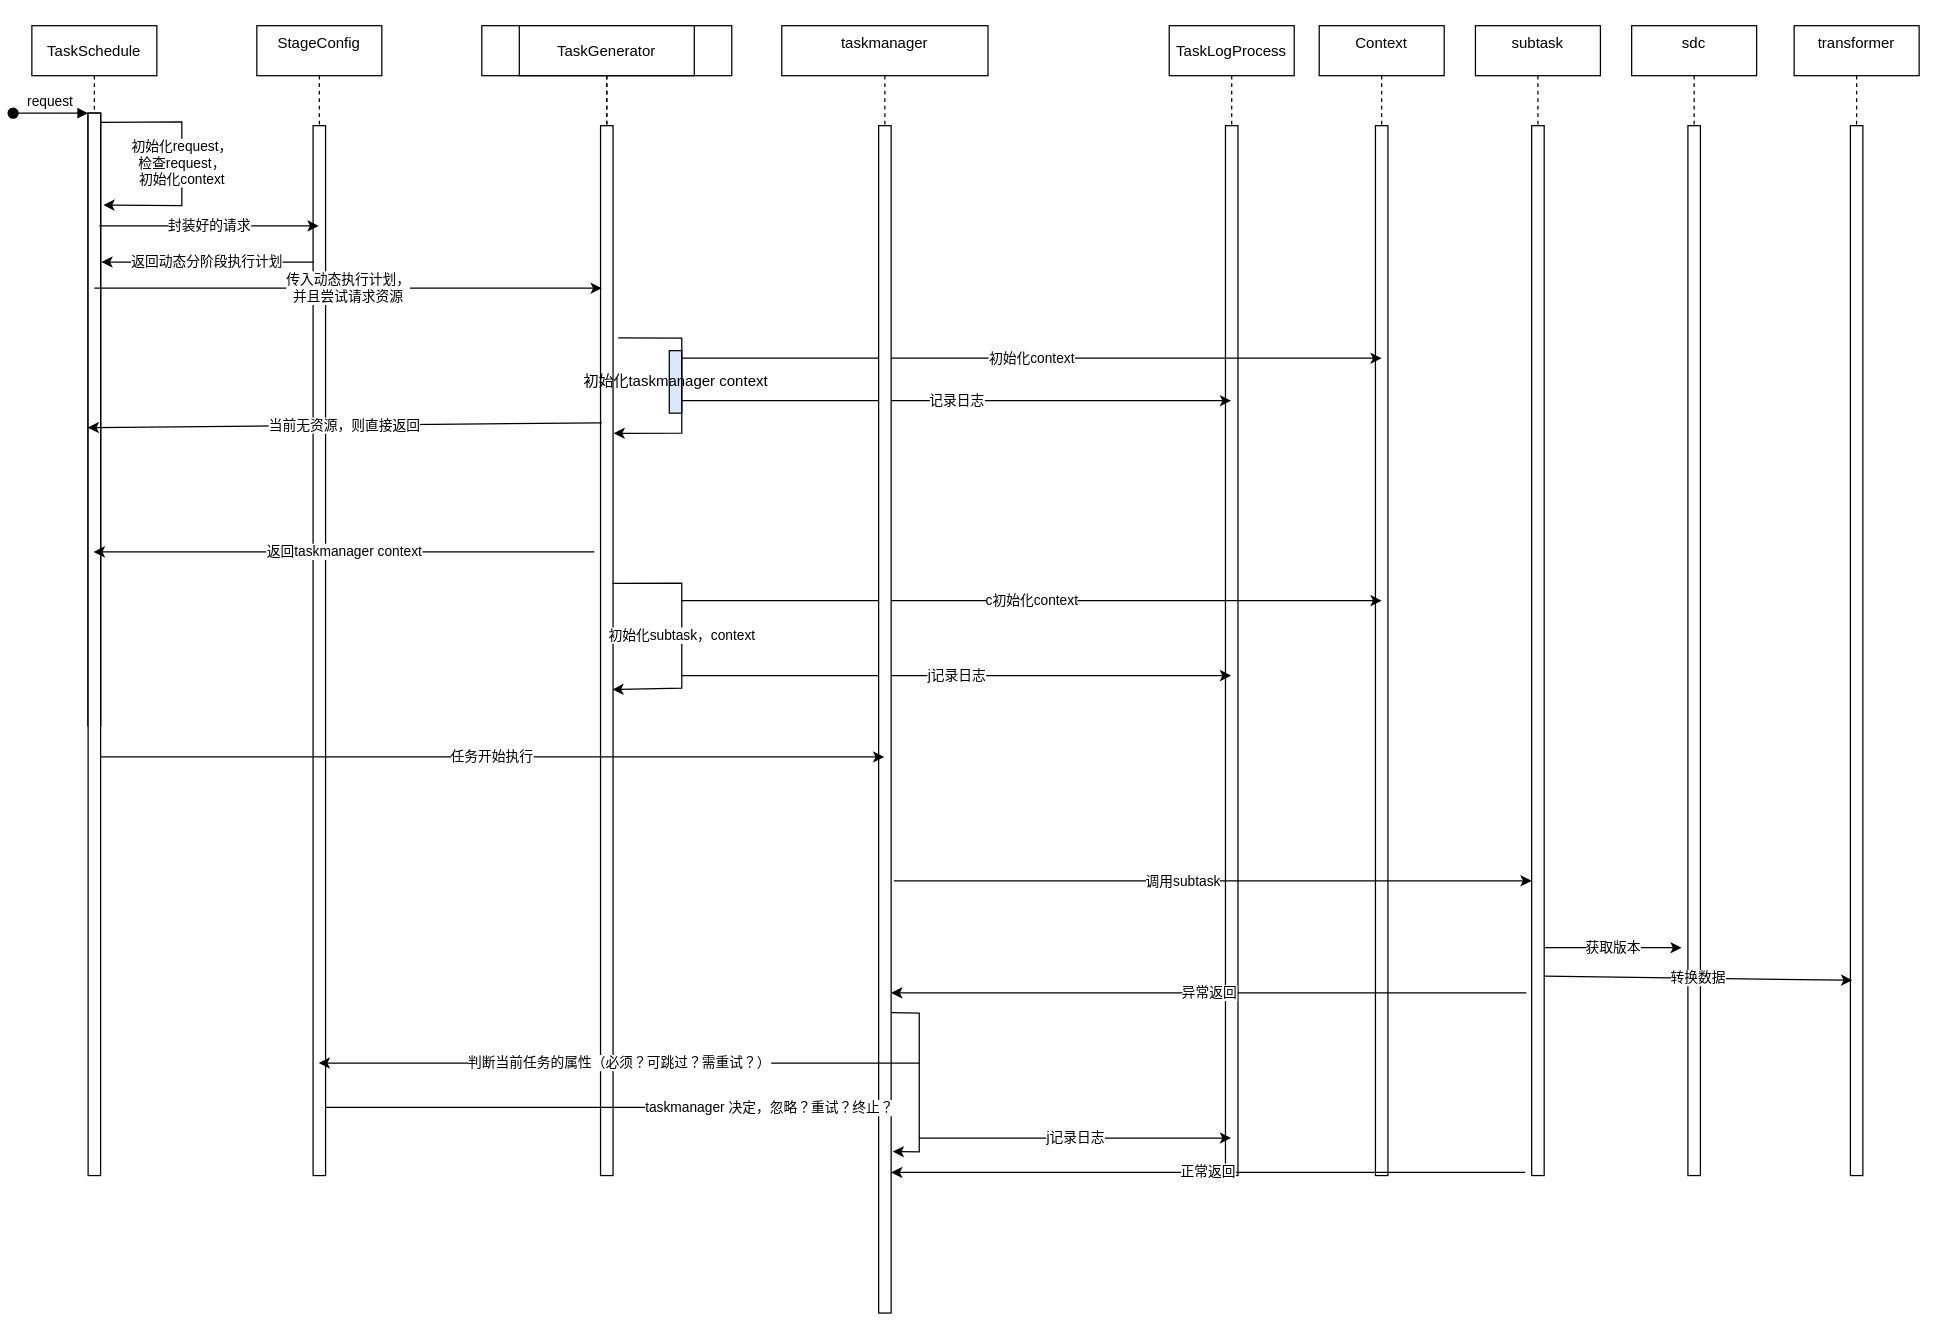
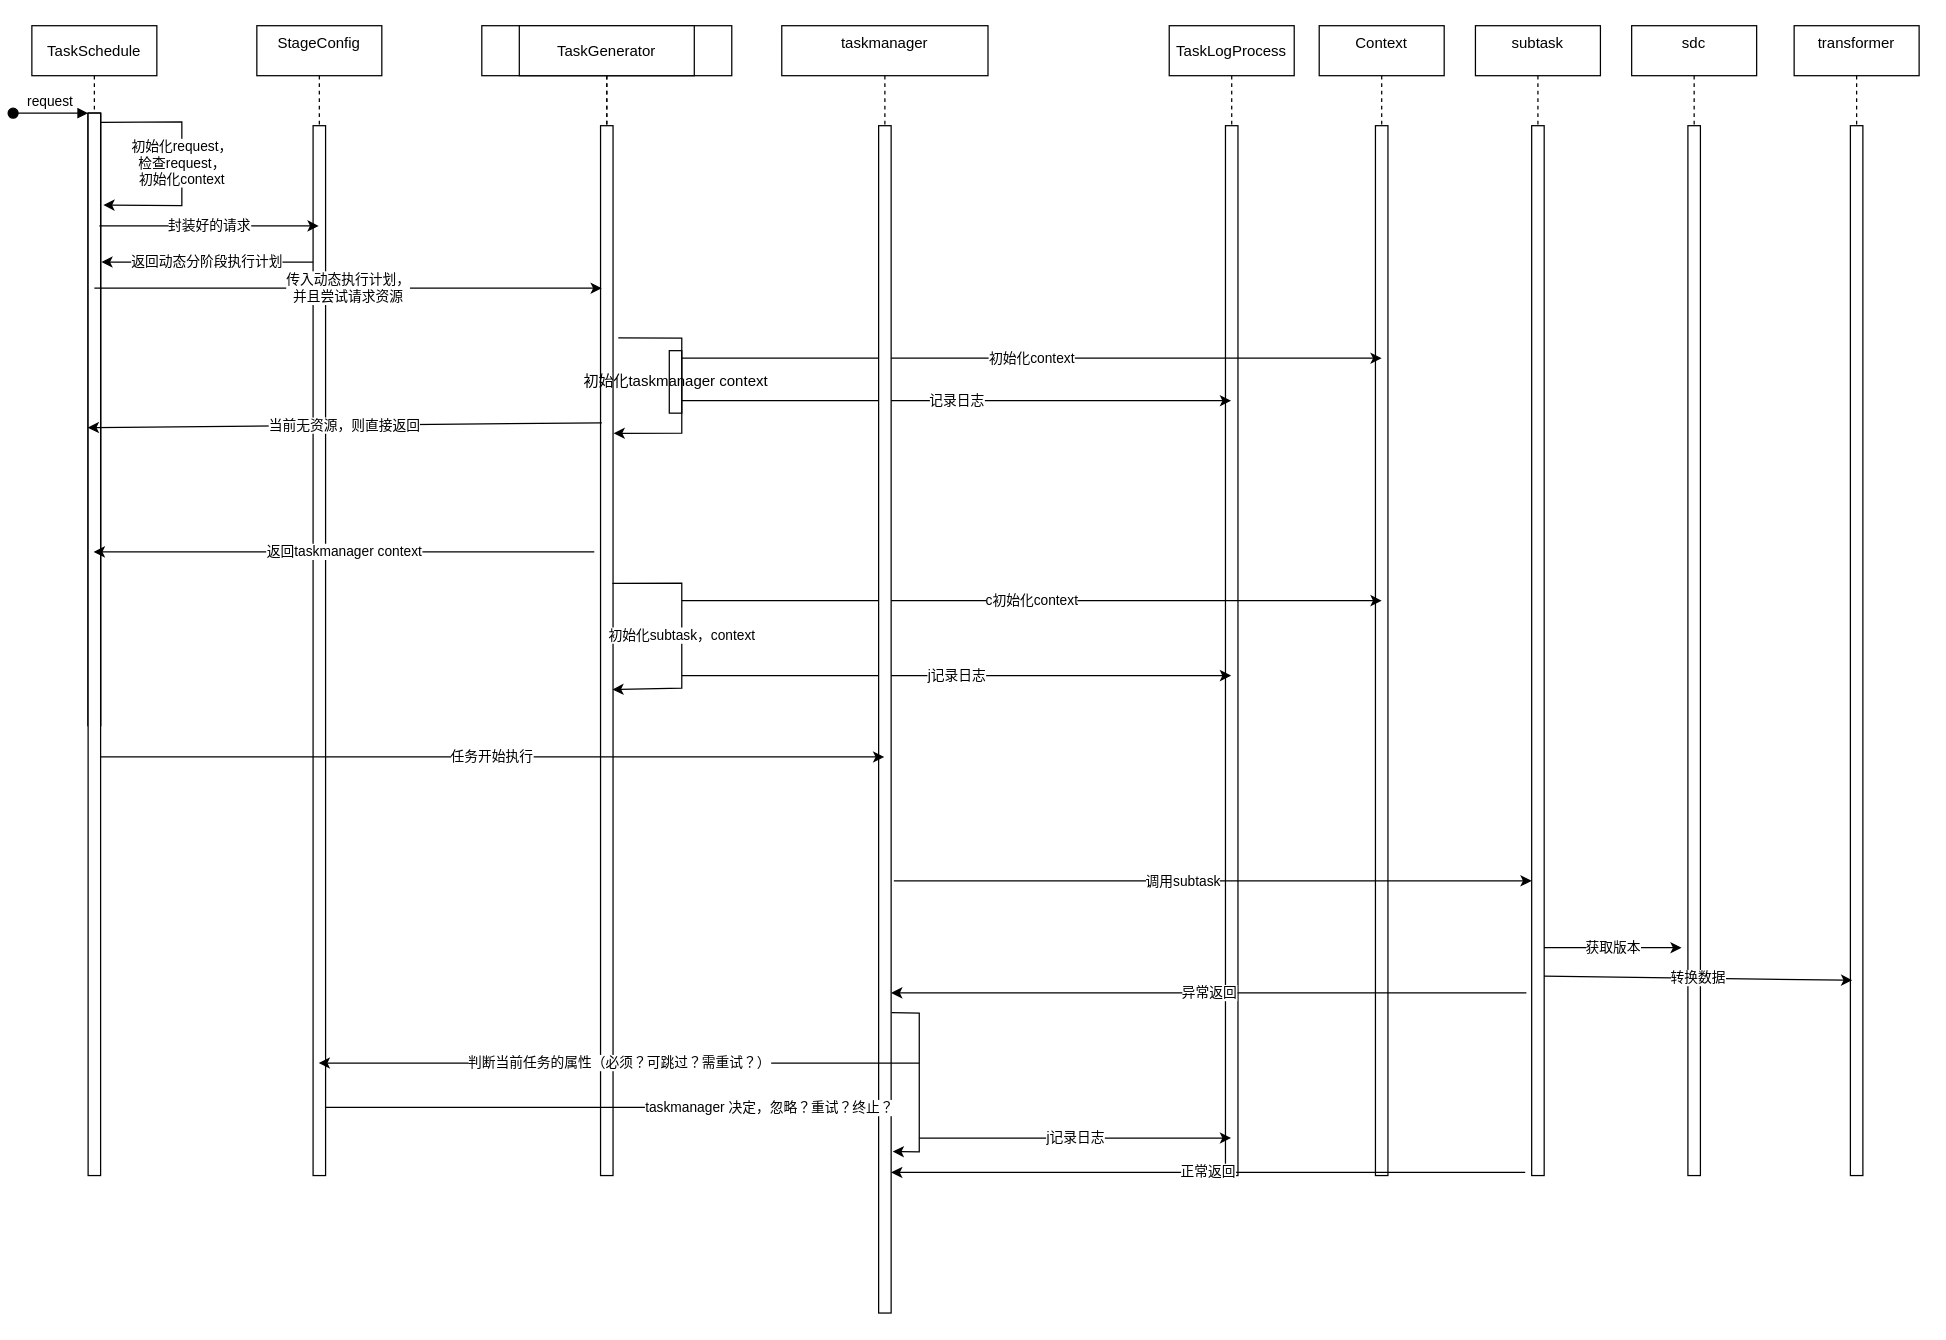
  <mxCell id="0" />
  <mxCell id="1" parent="0" />
  <mxCell id="2" value="TaskSchedule" style="shape=umlLifeline;perimeter=lifelinePerimeter;container=1;collapsible=0;recursiveResize=0;rounded=0;shadow=0;strokeWidth=1;" parent="1" vertex="1"><mxGeometry x="20" y="20" width="100" height="560" as="geometry" /></mxCell>
  <mxCell id="3" value="" style="points=[];perimeter=orthogonalPerimeter;rounded=0;shadow=0;strokeWidth=1;" parent="2" vertex="1"><mxGeometry x="45" y="70" width="10" height="490" as="geometry" /></mxCell>
  <mxCell id="4" value="request" style="verticalAlign=bottom;startArrow=oval;endArrow=block;startSize=8;shadow=0;strokeWidth=1;" parent="2" target="3" edge="1"><mxGeometry relative="1" as="geometry"><mxPoint x="-15" y="70" as="sourcePoint" /></mxGeometry></mxCell>
  <mxCell id="5" value="初始化request，&lt;br&gt;检查request，&lt;br&gt;初始化context" style="endArrow=classic;html=1;rounded=0;exitX=0.98;exitY=0.015;exitDx=0;exitDy=0;exitPerimeter=0;entryX=1.22;entryY=0.15;entryDx=0;entryDy=0;entryPerimeter=0;" edge="1" parent="2" source="3" target="3"><mxGeometry width="50" height="50" relative="1" as="geometry"><mxPoint x="230" y="290" as="sourcePoint" /><mxPoint x="280" y="240" as="targetPoint" /><Array as="points"><mxPoint x="120" y="77" /><mxPoint x="120" y="144" /></Array></mxGeometry></mxCell>
  <mxCell id="6" value="StageConfig&#10;" style="shape=umlLifeline;perimeter=lifelinePerimeter;container=1;collapsible=0;recursiveResize=0;rounded=0;shadow=0;strokeWidth=1;" parent="1" vertex="1"><mxGeometry x="200" y="20" width="100" height="920" as="geometry" /></mxCell>
  <mxCell id="7" value="" style="points=[];perimeter=orthogonalPerimeter;rounded=0;shadow=0;strokeWidth=1;" parent="6" vertex="1"><mxGeometry x="45" y="80" width="10" height="840" as="geometry" /></mxCell>
  <mxCell id="8" value="TaskGenerator" style="shape=umlLifeline;perimeter=lifelinePerimeter;container=1;collapsible=0;recursiveResize=0;rounded=0;shadow=0;strokeWidth=1;" vertex="1" parent="1"><mxGeometry x="380" y="20" width="200" height="920" as="geometry" /></mxCell>
  <mxCell id="9" value="" style="points=[];perimeter=orthogonalPerimeter;rounded=0;shadow=0;strokeWidth=1;" vertex="1" parent="8"><mxGeometry x="-315" y="70" width="10" height="490" as="geometry" /></mxCell>
  <mxCell id="10" value="TaskGenerator" style="shape=umlLifeline;perimeter=lifelinePerimeter;container=1;collapsible=0;recursiveResize=0;rounded=0;shadow=0;strokeWidth=1;" vertex="1" parent="8"><mxGeometry x="30" width="140" height="920" as="geometry" /></mxCell>
  <mxCell id="11" value="" style="points=[];perimeter=orthogonalPerimeter;rounded=0;shadow=0;strokeWidth=1;" vertex="1" parent="10"><mxGeometry x="65" y="80" width="10" height="840" as="geometry" /></mxCell>
- <mxCell id="12" value="初始化taskmanager context" style="html=1;points=[];perimeter=orthogonalPerimeter;fillColor=#dae8fc;" vertex="1" parent="10"><mxGeometry x="120" y="260" width="10" height="50" as="geometry" /></mxCell>
+ <mxCell id="12" value="初始化taskmanager context" style="html=1;points=[];perimeter=orthogonalPerimeter;" vertex="1" parent="10"><mxGeometry x="120" y="260" width="10" height="50" as="geometry" /></mxCell>
  <mxCell id="13" value="初始化subtask，context" style="endArrow=classic;html=1;rounded=0;entryX=0.947;entryY=0.537;entryDx=0;entryDy=0;entryPerimeter=0;exitX=0.947;exitY=0.436;exitDx=0;exitDy=0;exitPerimeter=0;" edge="1" parent="10" source="11" target="11"><mxGeometry width="50" height="50" relative="1" as="geometry"><mxPoint y="340" as="sourcePoint" /><mxPoint x="50" y="290" as="targetPoint" /><Array as="points"><mxPoint x="130" y="446" /><mxPoint x="130" y="530" /></Array></mxGeometry></mxCell>
  <mxCell id="14" value="" style="endArrow=classic;html=1;rounded=0;exitX=1.418;exitY=0.202;exitDx=0;exitDy=0;exitPerimeter=0;entryX=1.041;entryY=0.293;entryDx=0;entryDy=0;entryPerimeter=0;" edge="1" parent="10" source="11" target="11"><mxGeometry width="50" height="50" relative="1" as="geometry"><mxPoint x="70" y="400" as="sourcePoint" /><mxPoint x="120" y="350" as="targetPoint" /><Array as="points"><mxPoint x="130" y="250" /><mxPoint x="130" y="326" /></Array></mxGeometry></mxCell>
  <mxCell id="15" value="" style="points=[];perimeter=orthogonalPerimeter;rounded=0;shadow=0;strokeWidth=1;" vertex="1" parent="8"><mxGeometry x="-315" y="70" width="10" height="850" as="geometry" /></mxCell>
  <mxCell id="16" value="传入动态执行计划，&lt;br&gt;并且尝试请求资源" style="endArrow=classic;html=1;rounded=0;" edge="1" parent="8"><mxGeometry width="50" height="50" relative="1" as="geometry"><mxPoint x="-310" y="210" as="sourcePoint" /><mxPoint x="96" y="210" as="targetPoint" /><Array as="points"><mxPoint x="96" y="210" /></Array></mxGeometry></mxCell>
  <mxCell id="17" value="返回taskmanager context" style="endArrow=classic;html=1;rounded=0;" edge="1" parent="8" target="2"><mxGeometry relative="1" as="geometry"><mxPoint x="90" y="421" as="sourcePoint" /><mxPoint x="280" y="330" as="targetPoint" /></mxGeometry></mxCell>
  <mxCell id="18" value="当前无资源，则直接返回" style="endArrow=classic;html=1;rounded=0;exitX=0.1;exitY=0.283;exitDx=0;exitDy=0;exitPerimeter=0;entryX=-0.029;entryY=0.296;entryDx=0;entryDy=0;entryPerimeter=0;" edge="1" parent="8" source="11" target="15"><mxGeometry width="50" height="50" relative="1" as="geometry"><mxPoint x="30" y="340" as="sourcePoint" /><mxPoint x="80" y="290" as="targetPoint" /><Array as="points" /></mxGeometry></mxCell>
  <mxCell id="19" value="TaskLogProcess" style="shape=umlLifeline;perimeter=lifelinePerimeter;container=1;collapsible=0;recursiveResize=0;rounded=0;shadow=0;strokeWidth=1;" vertex="1" parent="1"><mxGeometry x="930" y="20" width="100" height="920" as="geometry" /></mxCell>
  <mxCell id="20" value="" style="points=[];perimeter=orthogonalPerimeter;rounded=0;shadow=0;strokeWidth=1;" vertex="1" parent="19"><mxGeometry x="45" y="80" width="10" height="840" as="geometry" /></mxCell>
  <mxCell id="21" value="Context&#10;" style="shape=umlLifeline;perimeter=lifelinePerimeter;container=1;collapsible=0;recursiveResize=0;rounded=0;shadow=0;strokeWidth=1;" vertex="1" parent="1"><mxGeometry x="1050" y="20" width="100" height="920" as="geometry" /></mxCell>
  <mxCell id="22" value="" style="points=[];perimeter=orthogonalPerimeter;rounded=0;shadow=0;strokeWidth=1;" vertex="1" parent="21"><mxGeometry x="45" y="80" width="10" height="840" as="geometry" /></mxCell>
  <mxCell id="23" value="封装好的请求" style="endArrow=classic;html=1;rounded=0;exitX=0.9;exitY=0.184;exitDx=0;exitDy=0;exitPerimeter=0;" edge="1" parent="1" source="3" target="6"><mxGeometry width="50" height="50" relative="1" as="geometry"><mxPoint x="430" y="190" as="sourcePoint" /><mxPoint x="240" y="110" as="targetPoint" /><Array as="points" /></mxGeometry></mxCell>
  <mxCell id="24" value="返回动态分阶段执行计划" style="endArrow=classic;html=1;rounded=0;entryX=1.06;entryY=0.243;entryDx=0;entryDy=0;entryPerimeter=0;" edge="1" parent="1" source="7" target="3"><mxGeometry width="50" height="50" relative="1" as="geometry"><mxPoint x="250" y="310" as="sourcePoint" /><mxPoint x="300" y="260" as="targetPoint" /></mxGeometry></mxCell>
  <mxCell id="25" value="初始化context&lt;br&gt;" style="endArrow=classic;html=1;rounded=0;" edge="1" parent="1"><mxGeometry width="50" height="50" relative="1" as="geometry"><mxPoint x="540" y="286" as="sourcePoint" /><mxPoint x="1100" y="286" as="targetPoint" /></mxGeometry></mxCell>
  <mxCell id="26" value="记录日志" style="endArrow=classic;html=1;rounded=0;" edge="1" parent="1" source="12" target="19"><mxGeometry width="50" height="50" relative="1" as="geometry"><mxPoint x="580" y="370" as="sourcePoint" /><mxPoint x="630" y="320" as="targetPoint" /><Array as="points"><mxPoint x="880" y="320" /></Array></mxGeometry></mxCell>
  <mxCell id="27" value="subtask&#10;" style="shape=umlLifeline;perimeter=lifelinePerimeter;container=1;collapsible=0;recursiveResize=0;rounded=0;shadow=0;strokeWidth=1;" vertex="1" parent="1"><mxGeometry x="1175" y="20" width="100" height="920" as="geometry" /></mxCell>
  <mxCell id="28" value="" style="points=[];perimeter=orthogonalPerimeter;rounded=0;shadow=0;strokeWidth=1;" vertex="1" parent="27"><mxGeometry x="45" y="80" width="10" height="840" as="geometry" /></mxCell>
  <mxCell id="29" value="sdc&#10;" style="shape=umlLifeline;perimeter=lifelinePerimeter;container=1;collapsible=0;recursiveResize=0;rounded=0;shadow=0;strokeWidth=1;" vertex="1" parent="1"><mxGeometry x="1300" y="20" width="100" height="920" as="geometry" /></mxCell>
  <mxCell id="30" value="" style="points=[];perimeter=orthogonalPerimeter;rounded=0;shadow=0;strokeWidth=1;" vertex="1" parent="29"><mxGeometry x="45" y="80" width="10" height="840" as="geometry" /></mxCell>
  <mxCell id="31" value="transformer&#10;" style="shape=umlLifeline;perimeter=lifelinePerimeter;container=1;collapsible=0;recursiveResize=0;rounded=0;shadow=0;strokeWidth=1;" vertex="1" parent="1"><mxGeometry x="1430" y="20" width="100" height="920" as="geometry" /></mxCell>
  <mxCell id="32" value="" style="points=[];perimeter=orthogonalPerimeter;rounded=0;shadow=0;strokeWidth=1;" vertex="1" parent="31"><mxGeometry x="45" y="80" width="10" height="840" as="geometry" /></mxCell>
  <mxCell id="33" value="c初始化context" style="endArrow=classic;html=1;rounded=0;" edge="1" parent="1"><mxGeometry width="50" height="50" relative="1" as="geometry"><mxPoint x="540" y="480" as="sourcePoint" /><mxPoint x="1100" y="480" as="targetPoint" /></mxGeometry></mxCell>
  <mxCell id="34" value="j记录日志" style="endArrow=classic;html=1;rounded=0;" edge="1" parent="1" target="19"><mxGeometry width="50" height="50" relative="1" as="geometry"><mxPoint x="540" y="540" as="sourcePoint" /><mxPoint x="970" y="420" as="targetPoint" /><Array as="points"><mxPoint x="790" y="540" /></Array></mxGeometry></mxCell>
  <mxCell id="35" value="taskmanager&#10;" style="shape=umlLifeline;perimeter=lifelinePerimeter;container=1;collapsible=0;recursiveResize=0;rounded=0;shadow=0;strokeWidth=1;" vertex="1" parent="1"><mxGeometry x="620" y="20" width="165" height="1030" as="geometry" /></mxCell>
  <mxCell id="36" value="" style="points=[];perimeter=orthogonalPerimeter;rounded=0;shadow=0;strokeWidth=1;" vertex="1" parent="35"><mxGeometry x="77.5" y="80" width="10" height="950" as="geometry" /></mxCell>
  <mxCell id="37" value="" style="endArrow=classic;html=1;rounded=0;exitX=1.029;exitY=0.747;exitDx=0;exitDy=0;exitPerimeter=0;entryX=1.124;entryY=0.864;entryDx=0;entryDy=0;entryPerimeter=0;" edge="1" parent="35" source="36" target="36"><mxGeometry width="50" height="50" relative="1" as="geometry"><mxPoint x="260" y="750" as="sourcePoint" /><mxPoint x="310" y="700" as="targetPoint" /><Array as="points"><mxPoint x="110" y="790" /><mxPoint x="110" y="901" /></Array></mxGeometry></mxCell>
  <mxCell id="38" value="任务开始执行" style="endArrow=classic;html=1;rounded=0;exitX=1.006;exitY=0.606;exitDx=0;exitDy=0;exitPerimeter=0;" edge="1" parent="1" source="15" target="35"><mxGeometry width="50" height="50" relative="1" as="geometry"><mxPoint x="80" y="664" as="sourcePoint" /><mxPoint x="460" y="320" as="targetPoint" /></mxGeometry></mxCell>
  <mxCell id="39" value="" style="endArrow=classic;html=1;rounded=0;exitX=1.218;exitY=0.636;exitDx=0;exitDy=0;exitPerimeter=0;" edge="1" parent="1" source="36" target="28"><mxGeometry width="50" height="50" relative="1" as="geometry"><mxPoint x="460" y="650" as="sourcePoint" /><mxPoint x="510" y="600" as="targetPoint" /></mxGeometry></mxCell>
  <mxCell id="40" value="调用subtask" style="edgeLabel;html=1;align=center;verticalAlign=middle;resizable=0;points=[];" vertex="1" connectable="0" parent="39"><mxGeometry x="-0.092" relative="1" as="geometry"><mxPoint x="-1" as="offset" /></mxGeometry></mxCell>
  <mxCell id="41" value="获取版本" style="endArrow=classic;html=1;rounded=0;exitX=0.988;exitY=0.783;exitDx=0;exitDy=0;exitPerimeter=0;entryX=-0.5;entryY=0.783;entryDx=0;entryDy=0;entryPerimeter=0;" edge="1" parent="1" source="28" target="30"><mxGeometry width="50" height="50" relative="1" as="geometry"><mxPoint x="1200" y="650" as="sourcePoint" /><mxPoint x="1250" y="600" as="targetPoint" /></mxGeometry></mxCell>
  <mxCell id="42" value="转换数据" style="endArrow=classic;html=1;rounded=0;exitX=0.988;exitY=0.81;exitDx=0;exitDy=0;exitPerimeter=0;entryX=0.147;entryY=0.814;entryDx=0;entryDy=0;entryPerimeter=0;" edge="1" parent="1" source="28" target="32"><mxGeometry width="50" height="50" relative="1" as="geometry"><mxPoint x="1200" y="650" as="sourcePoint" /><mxPoint x="1250" y="600" as="targetPoint" /><Array as="points" /></mxGeometry></mxCell>
  <mxCell id="43" value="异常返回" style="endArrow=classic;html=1;rounded=0;exitX=-0.424;exitY=0.826;exitDx=0;exitDy=0;exitPerimeter=0;" edge="1" parent="1" source="28" target="36"><mxGeometry width="50" height="50" relative="1" as="geometry"><mxPoint x="720" y="530" as="sourcePoint" /><mxPoint x="770" y="480" as="targetPoint" /></mxGeometry></mxCell>
  <mxCell id="44" value="正常返回" style="endArrow=classic;html=1;rounded=0;exitX=-0.518;exitY=0.997;exitDx=0;exitDy=0;exitPerimeter=0;" edge="1" parent="1" source="28" target="36"><mxGeometry width="50" height="50" relative="1" as="geometry"><mxPoint x="720" y="650" as="sourcePoint" /><mxPoint x="770" y="600" as="targetPoint" /></mxGeometry></mxCell>
  <mxCell id="45" value="判断当前任务的属性（必须？可跳过？需重试？）" style="endArrow=classic;html=1;rounded=0;" edge="1" parent="1" target="6"><mxGeometry width="50" height="50" relative="1" as="geometry"><mxPoint x="730" y="850" as="sourcePoint" /><mxPoint x="740" y="670" as="targetPoint" /></mxGeometry></mxCell>
  <mxCell id="46" value="" style="endArrow=classic;html=1;rounded=0;exitX=0.982;exitY=0.935;exitDx=0;exitDy=0;exitPerimeter=0;" edge="1" parent="1" source="7" target="35"><mxGeometry width="50" height="50" relative="1" as="geometry"><mxPoint x="90" y="830" as="sourcePoint" /><mxPoint x="140" y="780" as="targetPoint" /></mxGeometry></mxCell>
  <mxCell id="47" value="taskmanager 决定，忽略？重试？终止？" style="edgeLabel;html=1;align=center;verticalAlign=middle;resizable=0;points=[];" vertex="1" connectable="0" parent="46"><mxGeometry x="0.587" relative="1" as="geometry"><mxPoint as="offset" /></mxGeometry></mxCell>
  <mxCell id="48" value="j记录日志" style="endArrow=classic;html=1;rounded=0;" edge="1" parent="1" target="19"><mxGeometry width="50" height="50" relative="1" as="geometry"><mxPoint x="730" y="910" as="sourcePoint" /><mxPoint x="710" y="670" as="targetPoint" /></mxGeometry></mxCell>
